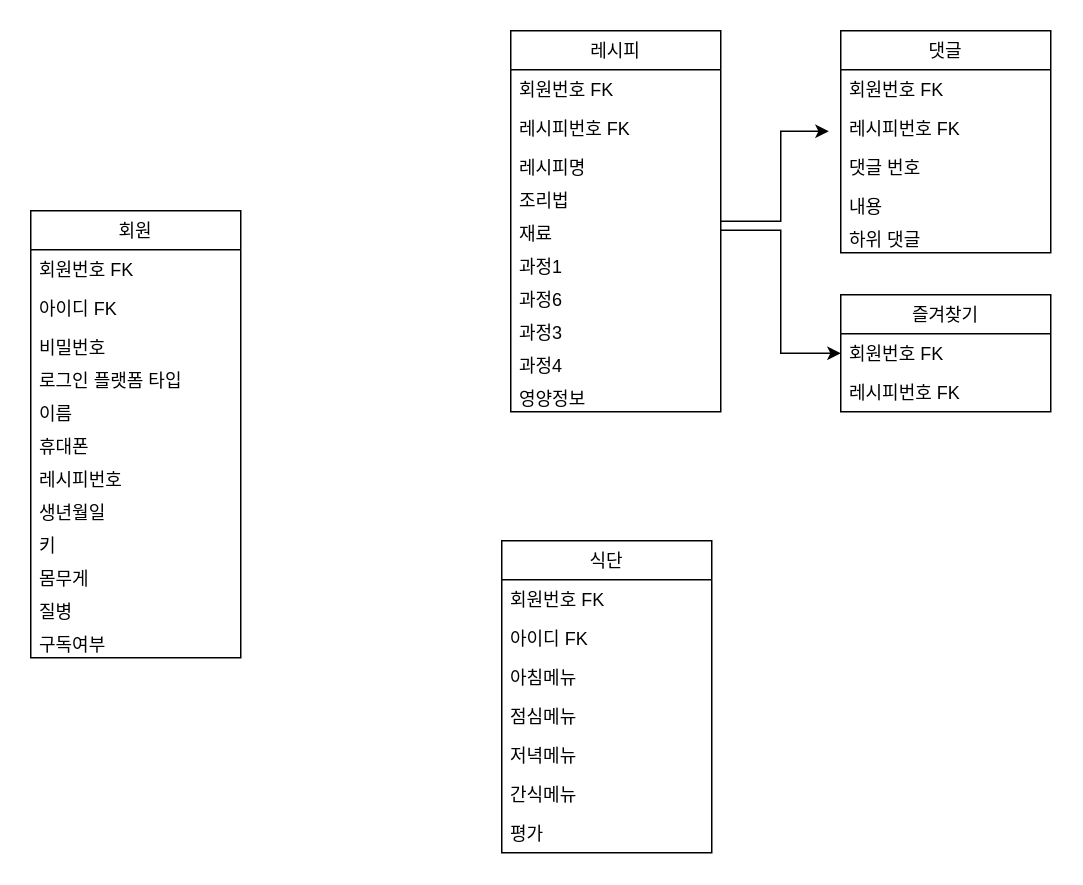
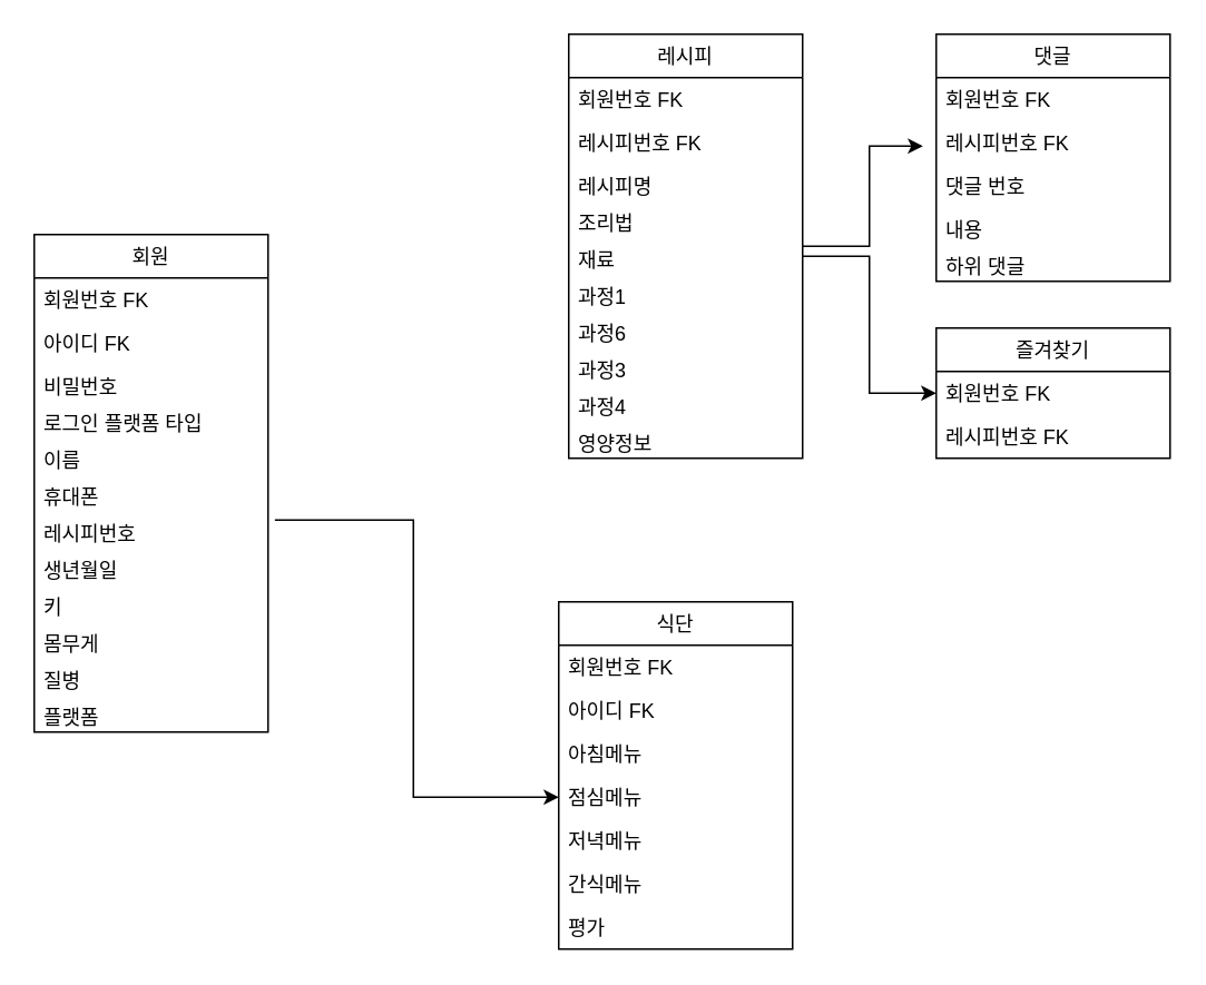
  <mxCell id="0" />
  <mxCell id="1" parent="0" />
+ <mxCell id="2" style="edgeStyle=orthogonalEdgeStyle;rounded=0;orthogonalLoop=1;jettySize=auto;html=1;entryX=0;entryY=0.5;entryDx=0;entryDy=0;exitX=1.029;exitY=0.227;exitDx=0;exitDy=0;exitPerimeter=0;" parent="1" source="10" target="41" edge="1"><mxGeometry relative="1" as="geometry" /></mxCell>
  <mxCell id="3" value="회원" style="swimlane;fontStyle=0;childLayout=stackLayout;horizontal=1;startSize=26;fillColor=none;horizontalStack=0;resizeParent=1;resizeParentMax=0;resizeLast=0;collapsible=1;marginBottom=0;" parent="1" vertex="1"><mxGeometry x="20" y="140" width="140" height="298" as="geometry" /></mxCell>
  <mxCell id="4" value="회원번호 FK&#10;" style="text;strokeColor=none;fillColor=none;align=left;verticalAlign=top;spacingLeft=4;spacingRight=4;overflow=hidden;rotatable=0;points=[[0,0.5],[1,0.5]];portConstraint=eastwest;" parent="3" vertex="1"><mxGeometry y="26" width="140" height="26" as="geometry" /></mxCell>
  <mxCell id="5" value="아이디 FK" style="text;strokeColor=none;fillColor=none;align=left;verticalAlign=top;spacingLeft=4;spacingRight=4;overflow=hidden;rotatable=0;points=[[0,0.5],[1,0.5]];portConstraint=eastwest;" parent="3" vertex="1"><mxGeometry y="52" width="140" height="26" as="geometry" /></mxCell>
  <mxCell id="6" value="비밀번호" style="text;strokeColor=none;fillColor=none;align=left;verticalAlign=top;spacingLeft=4;spacingRight=4;overflow=hidden;rotatable=0;points=[[0,0.5],[1,0.5]];portConstraint=eastwest;" parent="3" vertex="1"><mxGeometry y="78" width="140" height="22" as="geometry" /></mxCell>
  <mxCell id="7" value="로그인 플랫폼 타입" style="text;strokeColor=none;fillColor=none;align=left;verticalAlign=top;spacingLeft=4;spacingRight=4;overflow=hidden;rotatable=0;points=[[0,0.5],[1,0.5]];portConstraint=eastwest;" parent="3" vertex="1"><mxGeometry y="100" width="140" height="22" as="geometry" /></mxCell>
  <mxCell id="8" value="이름" style="text;strokeColor=none;fillColor=none;align=left;verticalAlign=top;spacingLeft=4;spacingRight=4;overflow=hidden;rotatable=0;points=[[0,0.5],[1,0.5]];portConstraint=eastwest;" parent="3" vertex="1"><mxGeometry y="122" width="140" height="22" as="geometry" /></mxCell>
  <mxCell id="9" value="휴대폰" style="text;strokeColor=none;fillColor=none;align=left;verticalAlign=top;spacingLeft=4;spacingRight=4;overflow=hidden;rotatable=0;points=[[0,0.5],[1,0.5]];portConstraint=eastwest;" parent="3" vertex="1"><mxGeometry y="144" width="140" height="22" as="geometry" /></mxCell>
  <mxCell id="10" value="레시피번호" style="text;strokeColor=none;fillColor=none;align=left;verticalAlign=top;spacingLeft=4;spacingRight=4;overflow=hidden;rotatable=0;points=[[0,0.5],[1,0.5]];portConstraint=eastwest;" parent="3" vertex="1"><mxGeometry y="166" width="140" height="22" as="geometry" /></mxCell>
  <mxCell id="11" value="생년월일" style="text;strokeColor=none;fillColor=none;align=left;verticalAlign=top;spacingLeft=4;spacingRight=4;overflow=hidden;rotatable=0;points=[[0,0.5],[1,0.5]];portConstraint=eastwest;" parent="3" vertex="1"><mxGeometry y="188" width="140" height="22" as="geometry" /></mxCell>
  <mxCell id="12" value="키" style="text;strokeColor=none;fillColor=none;align=left;verticalAlign=top;spacingLeft=4;spacingRight=4;overflow=hidden;rotatable=0;points=[[0,0.5],[1,0.5]];portConstraint=eastwest;" parent="3" vertex="1"><mxGeometry y="210" width="140" height="22" as="geometry" /></mxCell>
  <mxCell id="13" value="몸무게" style="text;strokeColor=none;fillColor=none;align=left;verticalAlign=top;spacingLeft=4;spacingRight=4;overflow=hidden;rotatable=0;points=[[0,0.5],[1,0.5]];portConstraint=eastwest;" parent="3" vertex="1"><mxGeometry y="232" width="140" height="22" as="geometry" /></mxCell>
  <mxCell id="14" value="질병" style="text;strokeColor=none;fillColor=none;align=left;verticalAlign=top;spacingLeft=4;spacingRight=4;overflow=hidden;rotatable=0;points=[[0,0.5],[1,0.5]];portConstraint=eastwest;" parent="3" vertex="1"><mxGeometry y="254" width="140" height="22" as="geometry" /></mxCell>
- <mxCell id="15" value="구독여부" style="text;strokeColor=none;fillColor=none;align=left;verticalAlign=top;spacingLeft=4;spacingRight=4;overflow=hidden;rotatable=0;points=[[0,0.5],[1,0.5]];portConstraint=eastwest;" parent="3" vertex="1"><mxGeometry y="276" width="140" height="22" as="geometry" /></mxCell>
+ <mxCell id="15" value="플랫폼" style="text;strokeColor=none;fillColor=none;align=left;verticalAlign=top;spacingLeft=4;spacingRight=4;overflow=hidden;rotatable=0;points=[[0,0.5],[1,0.5]];portConstraint=eastwest;" parent="3" vertex="1"><mxGeometry y="276" width="140" height="22" as="geometry" /></mxCell>
  <mxCell id="16" style="edgeStyle=orthogonalEdgeStyle;rounded=0;orthogonalLoop=1;jettySize=auto;html=1;entryX=-0.057;entryY=0.577;entryDx=0;entryDy=0;entryPerimeter=0;" parent="1" source="17" target="30" edge="1"><mxGeometry relative="1" as="geometry" /></mxCell>
  <mxCell id="17" value="레시피" style="swimlane;fontStyle=0;childLayout=stackLayout;horizontal=1;startSize=26;fillColor=none;horizontalStack=0;resizeParent=1;resizeParentMax=0;resizeLast=0;collapsible=1;marginBottom=0;" parent="1" vertex="1"><mxGeometry x="340" y="20" width="140" height="254" as="geometry" /></mxCell>
  <mxCell id="18" value="회원번호 FK" style="text;strokeColor=none;fillColor=none;align=left;verticalAlign=top;spacingLeft=4;spacingRight=4;overflow=hidden;rotatable=0;points=[[0,0.5],[1,0.5]];portConstraint=eastwest;" parent="17" vertex="1"><mxGeometry y="26" width="140" height="26" as="geometry" /></mxCell>
  <mxCell id="19" value="레시피번호 FK" style="text;strokeColor=none;fillColor=none;align=left;verticalAlign=top;spacingLeft=4;spacingRight=4;overflow=hidden;rotatable=0;points=[[0,0.5],[1,0.5]];portConstraint=eastwest;" parent="17" vertex="1"><mxGeometry y="52" width="140" height="26" as="geometry" /></mxCell>
  <mxCell id="20" value="레시피명" style="text;strokeColor=none;fillColor=none;align=left;verticalAlign=top;spacingLeft=4;spacingRight=4;overflow=hidden;rotatable=0;points=[[0,0.5],[1,0.5]];portConstraint=eastwest;" parent="17" vertex="1"><mxGeometry y="78" width="140" height="22" as="geometry" /></mxCell>
  <mxCell id="21" value="조리법" style="text;strokeColor=none;fillColor=none;align=left;verticalAlign=top;spacingLeft=4;spacingRight=4;overflow=hidden;rotatable=0;points=[[0,0.5],[1,0.5]];portConstraint=eastwest;" parent="17" vertex="1"><mxGeometry y="100" width="140" height="22" as="geometry" /></mxCell>
  <mxCell id="22" value="재료" style="text;strokeColor=none;fillColor=none;align=left;verticalAlign=top;spacingLeft=4;spacingRight=4;overflow=hidden;rotatable=0;points=[[0,0.5],[1,0.5]];portConstraint=eastwest;" parent="17" vertex="1"><mxGeometry y="122" width="140" height="22" as="geometry" /></mxCell>
  <mxCell id="23" value="과정1" style="text;strokeColor=none;fillColor=none;align=left;verticalAlign=top;spacingLeft=4;spacingRight=4;overflow=hidden;rotatable=0;points=[[0,0.5],[1,0.5]];portConstraint=eastwest;" parent="17" vertex="1"><mxGeometry y="144" width="140" height="22" as="geometry" /></mxCell>
  <mxCell id="24" value="과정6" style="text;strokeColor=none;fillColor=none;align=left;verticalAlign=top;spacingLeft=4;spacingRight=4;overflow=hidden;rotatable=0;points=[[0,0.5],[1,0.5]];portConstraint=eastwest;" parent="17" vertex="1"><mxGeometry y="166" width="140" height="22" as="geometry" /></mxCell>
  <mxCell id="25" value="과정3" style="text;strokeColor=none;fillColor=none;align=left;verticalAlign=top;spacingLeft=4;spacingRight=4;overflow=hidden;rotatable=0;points=[[0,0.5],[1,0.5]];portConstraint=eastwest;" parent="17" vertex="1"><mxGeometry y="188" width="140" height="22" as="geometry" /></mxCell>
  <mxCell id="26" value="과정4" style="text;strokeColor=none;fillColor=none;align=left;verticalAlign=top;spacingLeft=4;spacingRight=4;overflow=hidden;rotatable=0;points=[[0,0.5],[1,0.5]];portConstraint=eastwest;" parent="17" vertex="1"><mxGeometry y="210" width="140" height="22" as="geometry" /></mxCell>
  <mxCell id="27" value="영양정보" style="text;strokeColor=none;fillColor=none;align=left;verticalAlign=top;spacingLeft=4;spacingRight=4;overflow=hidden;rotatable=0;points=[[0,0.5],[1,0.5]];portConstraint=eastwest;" parent="17" vertex="1"><mxGeometry y="232" width="140" height="22" as="geometry" /></mxCell>
  <mxCell id="28" value="댓글" style="swimlane;fontStyle=0;childLayout=stackLayout;horizontal=1;startSize=26;fillColor=none;horizontalStack=0;resizeParent=1;resizeParentMax=0;resizeLast=0;collapsible=1;marginBottom=0;" parent="1" vertex="1"><mxGeometry x="560" y="20" width="140" height="148" as="geometry" /></mxCell>
  <mxCell id="29" value="회원번호 FK" style="text;strokeColor=none;fillColor=none;align=left;verticalAlign=top;spacingLeft=4;spacingRight=4;overflow=hidden;rotatable=0;points=[[0,0.5],[1,0.5]];portConstraint=eastwest;" parent="28" vertex="1"><mxGeometry y="26" width="140" height="26" as="geometry" /></mxCell>
  <mxCell id="30" value="레시피번호 FK" style="text;strokeColor=none;fillColor=none;align=left;verticalAlign=top;spacingLeft=4;spacingRight=4;overflow=hidden;rotatable=0;points=[[0,0.5],[1,0.5]];portConstraint=eastwest;" parent="28" vertex="1"><mxGeometry y="52" width="140" height="26" as="geometry" /></mxCell>
  <mxCell id="31" value="댓글 번호" style="text;strokeColor=none;fillColor=none;align=left;verticalAlign=top;spacingLeft=4;spacingRight=4;overflow=hidden;rotatable=0;points=[[0,0.5],[1,0.5]];portConstraint=eastwest;" parent="28" vertex="1"><mxGeometry y="78" width="140" height="26" as="geometry" /></mxCell>
  <mxCell id="32" value="내용" style="text;strokeColor=none;fillColor=none;align=left;verticalAlign=top;spacingLeft=4;spacingRight=4;overflow=hidden;rotatable=0;points=[[0,0.5],[1,0.5]];portConstraint=eastwest;" parent="28" vertex="1"><mxGeometry y="104" width="140" height="22" as="geometry" /></mxCell>
  <mxCell id="33" value="하위 댓글" style="text;strokeColor=none;fillColor=none;align=left;verticalAlign=top;spacingLeft=4;spacingRight=4;overflow=hidden;rotatable=0;points=[[0,0.5],[1,0.5]];portConstraint=eastwest;" parent="28" vertex="1"><mxGeometry y="126" width="140" height="22" as="geometry" /></mxCell>
  <mxCell id="34" value="즐겨찾기" style="swimlane;fontStyle=0;childLayout=stackLayout;horizontal=1;startSize=26;fillColor=none;horizontalStack=0;resizeParent=1;resizeParentMax=0;resizeLast=0;collapsible=1;marginBottom=0;" parent="1" vertex="1"><mxGeometry x="560" y="196" width="140" height="78" as="geometry" /></mxCell>
  <mxCell id="35" value="회원번호 FK" style="text;strokeColor=none;fillColor=none;align=left;verticalAlign=top;spacingLeft=4;spacingRight=4;overflow=hidden;rotatable=0;points=[[0,0.5],[1,0.5]];portConstraint=eastwest;" parent="34" vertex="1"><mxGeometry y="26" width="140" height="26" as="geometry" /></mxCell>
  <mxCell id="36" value="레시피번호 FK" style="text;strokeColor=none;fillColor=none;align=left;verticalAlign=top;spacingLeft=4;spacingRight=4;overflow=hidden;rotatable=0;points=[[0,0.5],[1,0.5]];portConstraint=eastwest;" parent="34" vertex="1"><mxGeometry y="52" width="140" height="26" as="geometry" /></mxCell>
  <mxCell id="37" value="식단" style="swimlane;fontStyle=0;childLayout=stackLayout;horizontal=1;startSize=26;fillColor=none;horizontalStack=0;resizeParent=1;resizeParentMax=0;resizeLast=0;collapsible=1;marginBottom=0;" parent="1" vertex="1"><mxGeometry x="334" y="360" width="140" height="208" as="geometry" /></mxCell>
  <mxCell id="38" value="회원번호 FK" style="text;strokeColor=none;fillColor=none;align=left;verticalAlign=top;spacingLeft=4;spacingRight=4;overflow=hidden;rotatable=0;points=[[0,0.5],[1,0.5]];portConstraint=eastwest;" parent="37" vertex="1"><mxGeometry y="26" width="140" height="26" as="geometry" /></mxCell>
  <mxCell id="39" value="아이디 FK" style="text;strokeColor=none;fillColor=none;align=left;verticalAlign=top;spacingLeft=4;spacingRight=4;overflow=hidden;rotatable=0;points=[[0,0.5],[1,0.5]];portConstraint=eastwest;" parent="37" vertex="1"><mxGeometry y="52" width="140" height="26" as="geometry" /></mxCell>
  <mxCell id="40" value="아침메뉴" style="text;strokeColor=none;fillColor=none;align=left;verticalAlign=top;spacingLeft=4;spacingRight=4;overflow=hidden;rotatable=0;points=[[0,0.5],[1,0.5]];portConstraint=eastwest;" parent="37" vertex="1"><mxGeometry y="78" width="140" height="26" as="geometry" /></mxCell>
  <mxCell id="41" value="점심메뉴" style="text;strokeColor=none;fillColor=none;align=left;verticalAlign=top;spacingLeft=4;spacingRight=4;overflow=hidden;rotatable=0;points=[[0,0.5],[1,0.5]];portConstraint=eastwest;" parent="37" vertex="1"><mxGeometry y="104" width="140" height="26" as="geometry" /></mxCell>
  <mxCell id="42" value="저녁메뉴" style="text;strokeColor=none;fillColor=none;align=left;verticalAlign=top;spacingLeft=4;spacingRight=4;overflow=hidden;rotatable=0;points=[[0,0.5],[1,0.5]];portConstraint=eastwest;" parent="37" vertex="1"><mxGeometry y="130" width="140" height="26" as="geometry" /></mxCell>
  <mxCell id="43" value="간식메뉴" style="text;strokeColor=none;fillColor=none;align=left;verticalAlign=top;spacingLeft=4;spacingRight=4;overflow=hidden;rotatable=0;points=[[0,0.5],[1,0.5]];portConstraint=eastwest;" parent="37" vertex="1"><mxGeometry y="156" width="140" height="26" as="geometry" /></mxCell>
  <mxCell id="44" value="평가" style="text;strokeColor=none;fillColor=none;align=left;verticalAlign=top;spacingLeft=4;spacingRight=4;overflow=hidden;rotatable=0;points=[[0,0.5],[1,0.5]];portConstraint=eastwest;" parent="37" vertex="1"><mxGeometry y="182" width="140" height="26" as="geometry" /></mxCell>
  <mxCell id="45" style="edgeStyle=orthogonalEdgeStyle;rounded=0;orthogonalLoop=1;jettySize=auto;html=1;entryX=0;entryY=0.5;entryDx=0;entryDy=0;" parent="1" source="22" target="35" edge="1"><mxGeometry relative="1" as="geometry" /></mxCell>
